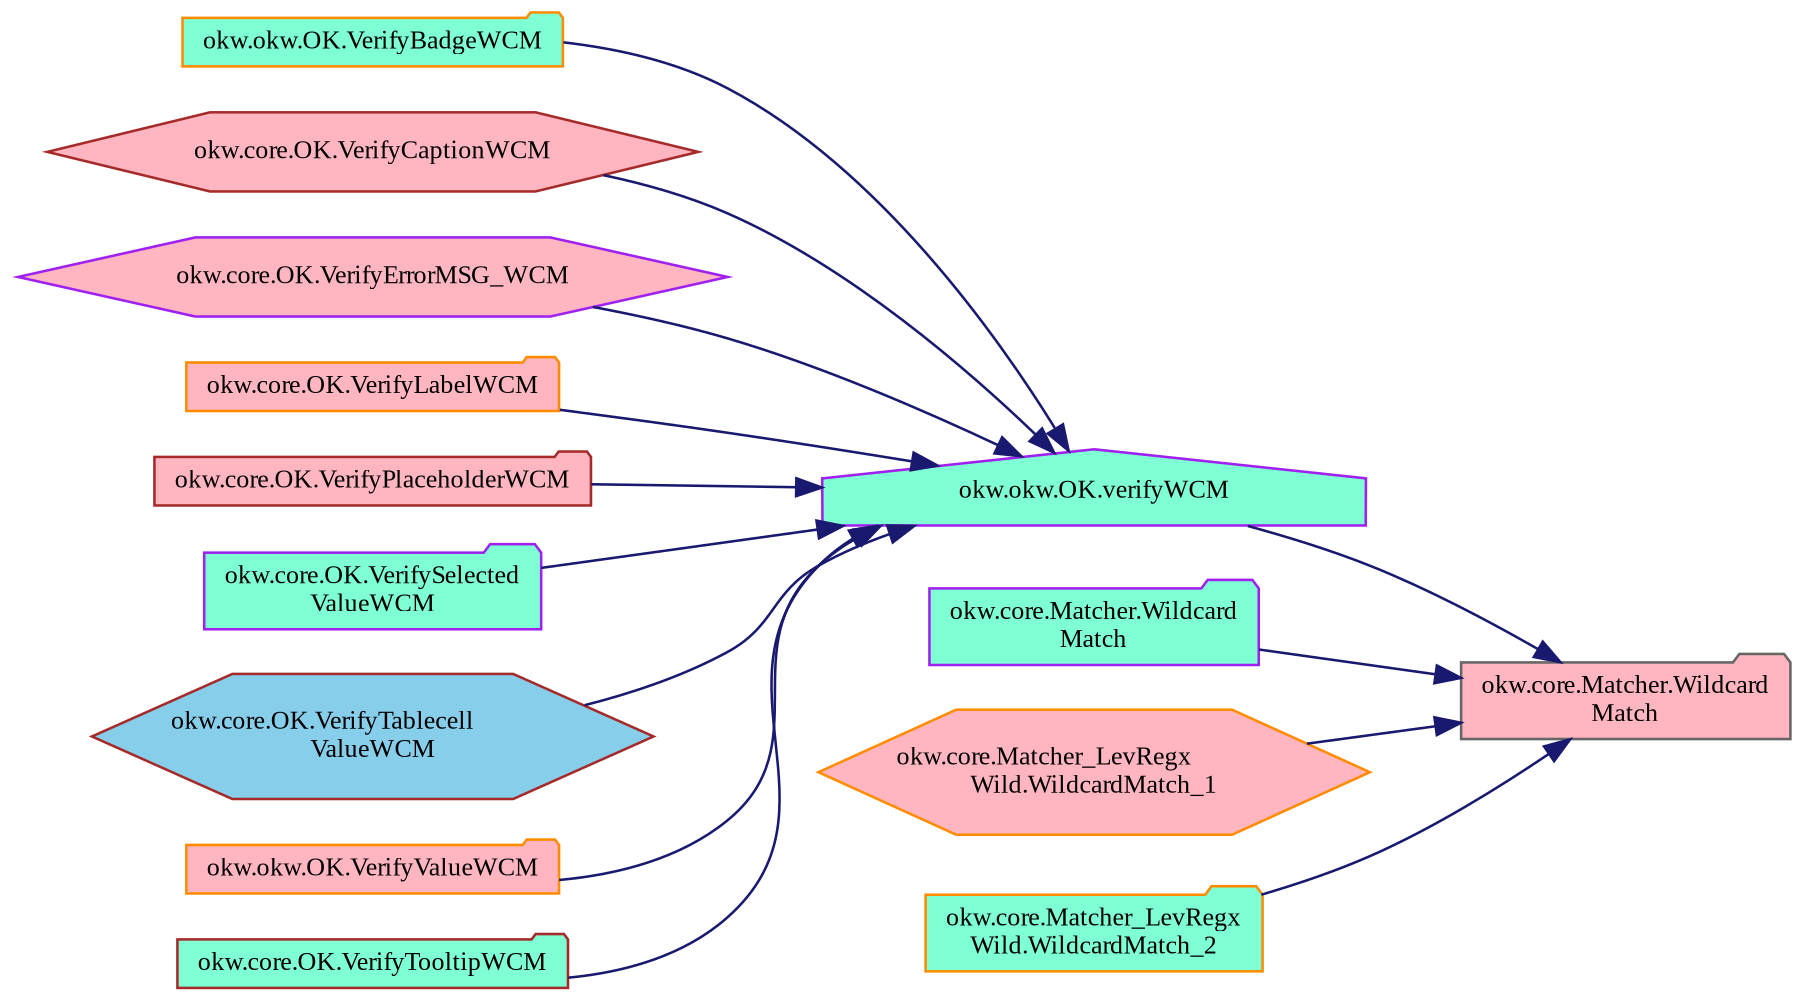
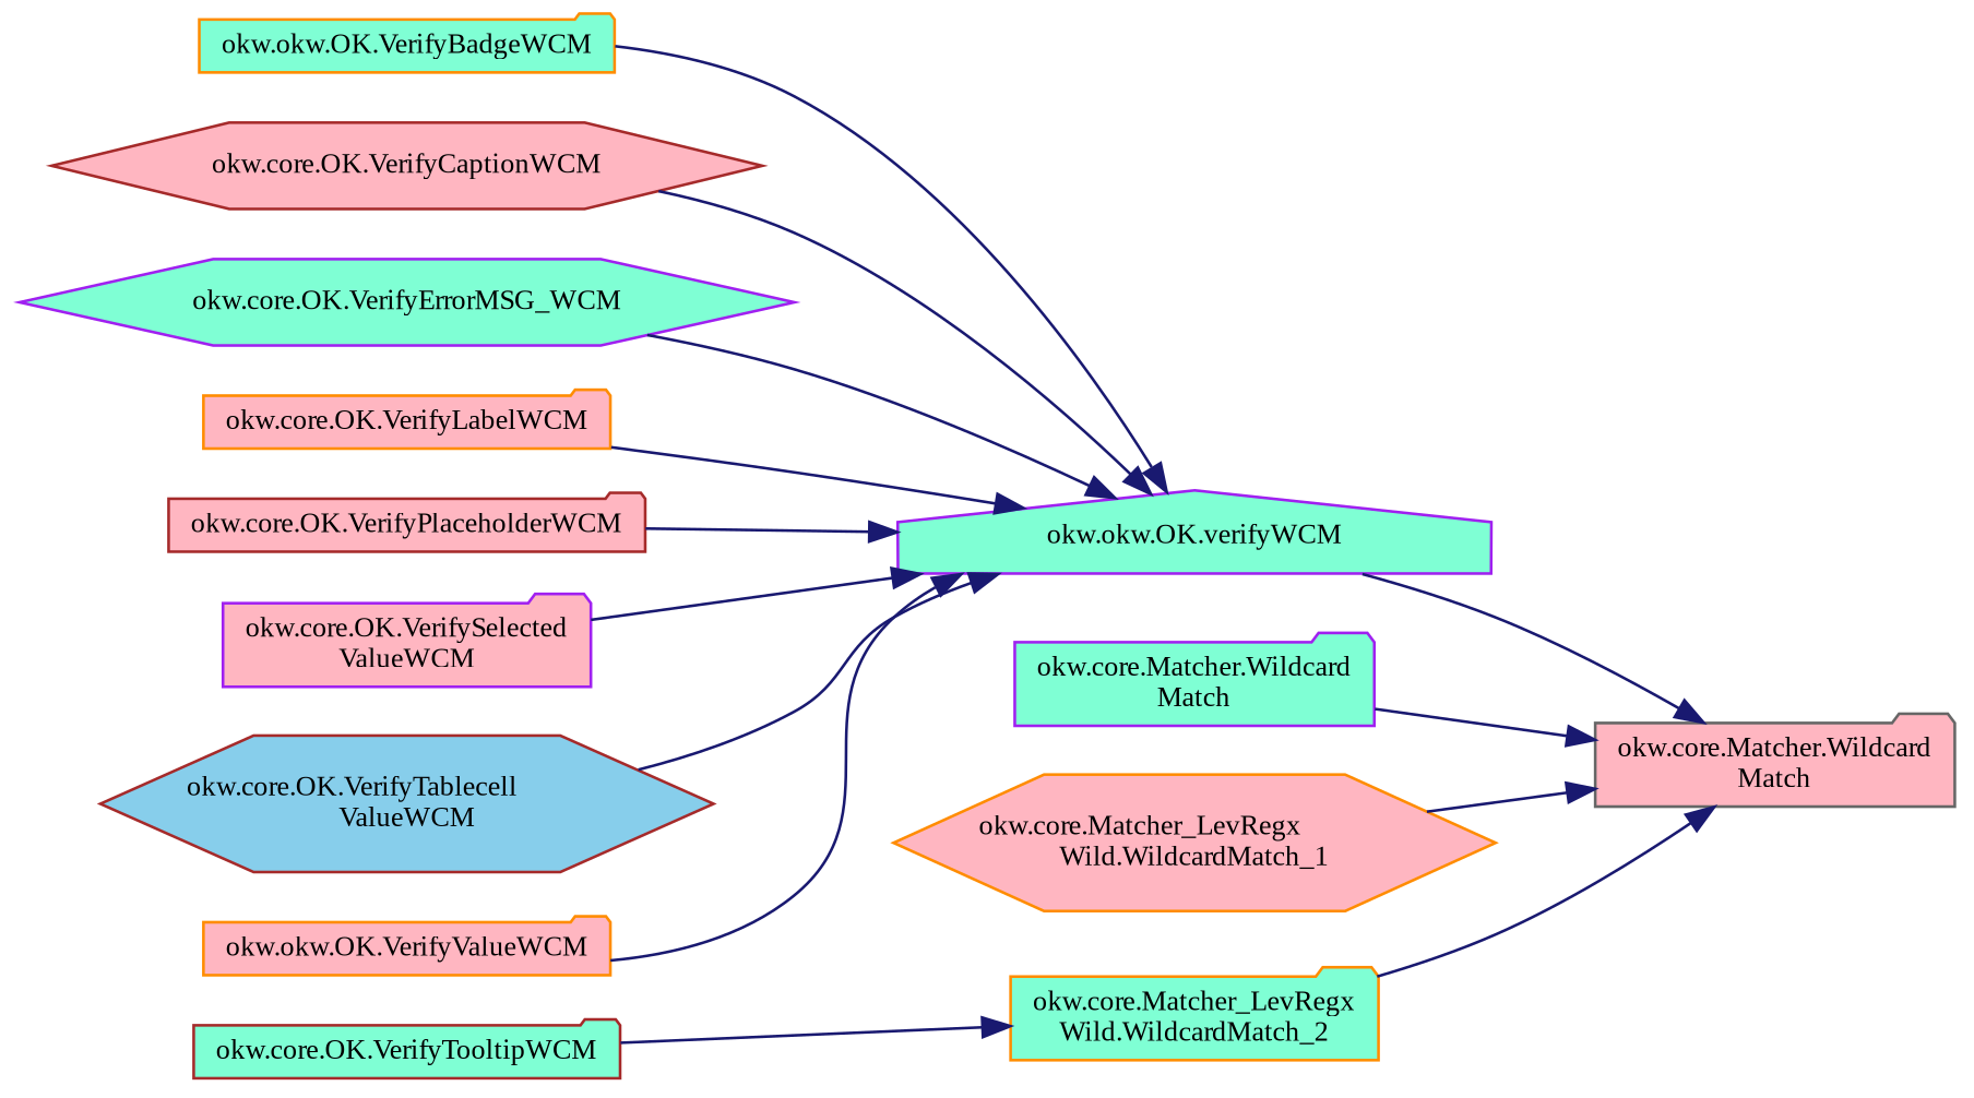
  digraph {
    fontname="Liberation Serif"
    rankdir=RL
    node [color=darkorange fillcolor=lightpink fontname="Liberation Serif" fontsize=10 shape=folder style=filled]
    edge [color=midnightblue dir=back fontname="Liberation Serif" fontsize=10 labelfontname=Helvetica labelfontsize=10 style=solid]
    n1 [color=gray40 fontcolor=black height=0.2 label="okw.core.Matcher.Wildcard\lMatch" width=0.4]
    n2 [color=purple fillcolor=aquamarine height=0.2 label="okw.okw.OK.verifyWCM" shape=house width=0.4]
    n3 [color=purple fillcolor=aquamarine height=0.2 label="okw.core.Matcher.Wildcard\lMatch" width=0.4]
    n4 [height=0.2 label="okw.core.Matcher_LevRegx\lWild.WildcardMatch_1" shape=hexagon width=0.4]
    n5 [fillcolor=aquamarine height=0.2 label="okw.core.Matcher_LevRegx\lWild.WildcardMatch_2" width=0.4]
    n6 [fillcolor=aquamarine height=0.2 label="okw.okw.OK.VerifyBadgeWCM" width=0.4]
    n7 [color=brown height=0.2 label="okw.core.OK.VerifyCaptionWCM" shape=hexagon width=0.4]
-   n8 [color=purple height=0.2 label="okw.core.OK.VerifyErrorMSG_WCM" shape=hexagon width=0.4]
+   n8 [color=purple fillcolor=aquamarine height=0.2 label="okw.core.OK.VerifyErrorMSG_WCM" shape=hexagon width=0.4]
    n9 [height=0.2 label="okw.core.OK.VerifyLabelWCM" width=0.4]
    n10 [color=brown height=0.2 label="okw.core.OK.VerifyPlaceholderWCM" width=0.4]
-   n11 [color=purple fillcolor=aquamarine height=0.2 label="okw.core.OK.VerifySelected\lValueWCM" width=0.4]
+   n11 [color=purple height=0.2 label="okw.core.OK.VerifySelected\lValueWCM" width=0.4]
    n12 [color=brown fillcolor=skyblue height=0.2 label="okw.core.OK.VerifyTablecell\lValueWCM" shape=hexagon width=0.4]
    n13 [color=brown fillcolor=aquamarine height=0.2 label="okw.core.OK.VerifyTooltipWCM" width=0.4]
    n14 [height=0.2 label="okw.okw.OK.VerifyValueWCM" width=0.4]
    n1 -> n2
    n1 -> n3
    n1 -> n4
    n1 -> n5
    n2 -> n6
    n2 -> n7
    n2 -> n8
    n2 -> n9
    n2 -> n10
    n2 -> n11
    n2 -> n12
-   n2 -> n13
+   n5 -> n13
    n2 -> n14
  }
